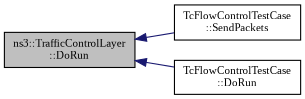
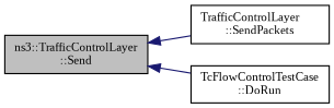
  digraph {
    fontname="Liberation Serif"
    rankdir=LR
    node [color=black fillcolor=white fontname="Liberation Serif" fontsize=10 shape=record style=filled]
    edge [color=midnightblue dir=back fontname="Liberation Serif" fontsize=10 labelfontname=Helvetica labelfontsize=10 style=solid]
-   n1 [fillcolor=grey75 fontcolor=black height=0.2 label="ns3::TrafficControlLayer\l::DoRun" width=0.4]
-   n2 [height=0.2 label="TcFlowControlTestCase\l::SendPackets" width=0.4]
+   n1 [fillcolor=grey75 fontcolor=black height=0.2 label="ns3::TrafficControlLayer\l::Send" width=0.4]
+   n2 [height=0.2 label="TrafficControlLayer\l::SendPackets" width=0.4]
    n3 [height=0.2 label="TcFlowControlTestCase\l::DoRun" width=0.4]
    n1 -> n2
    n1 -> n3
  }
